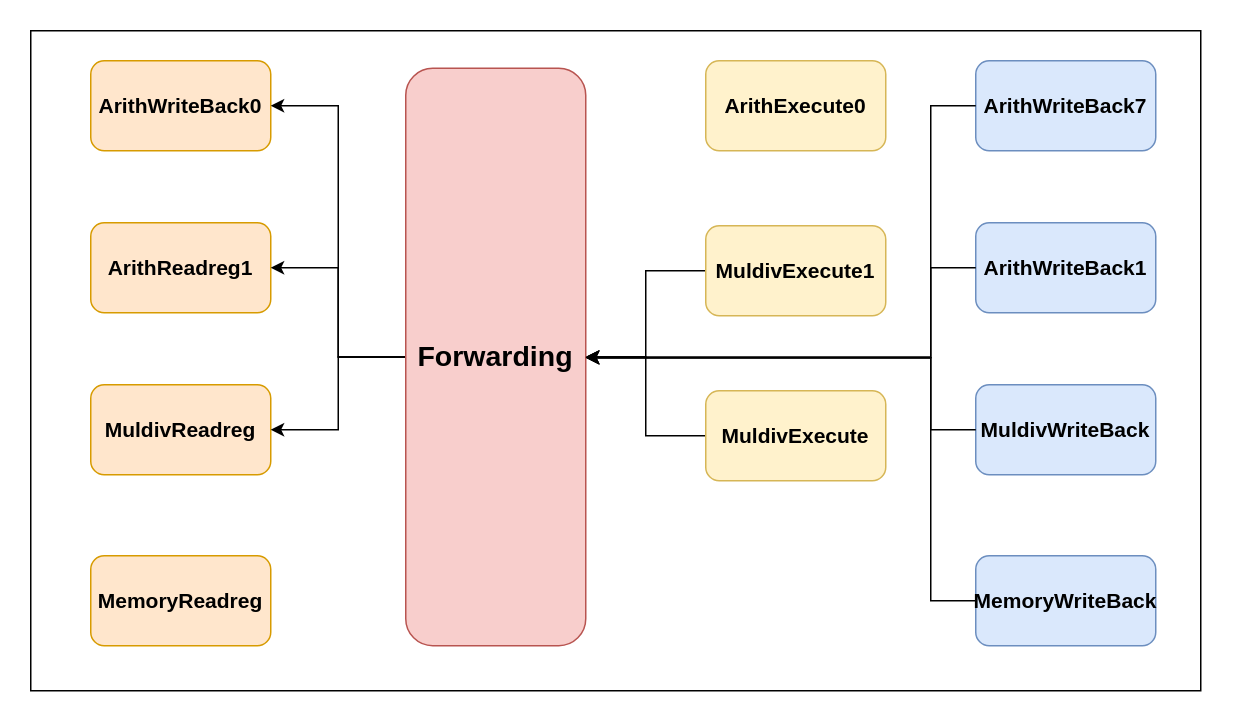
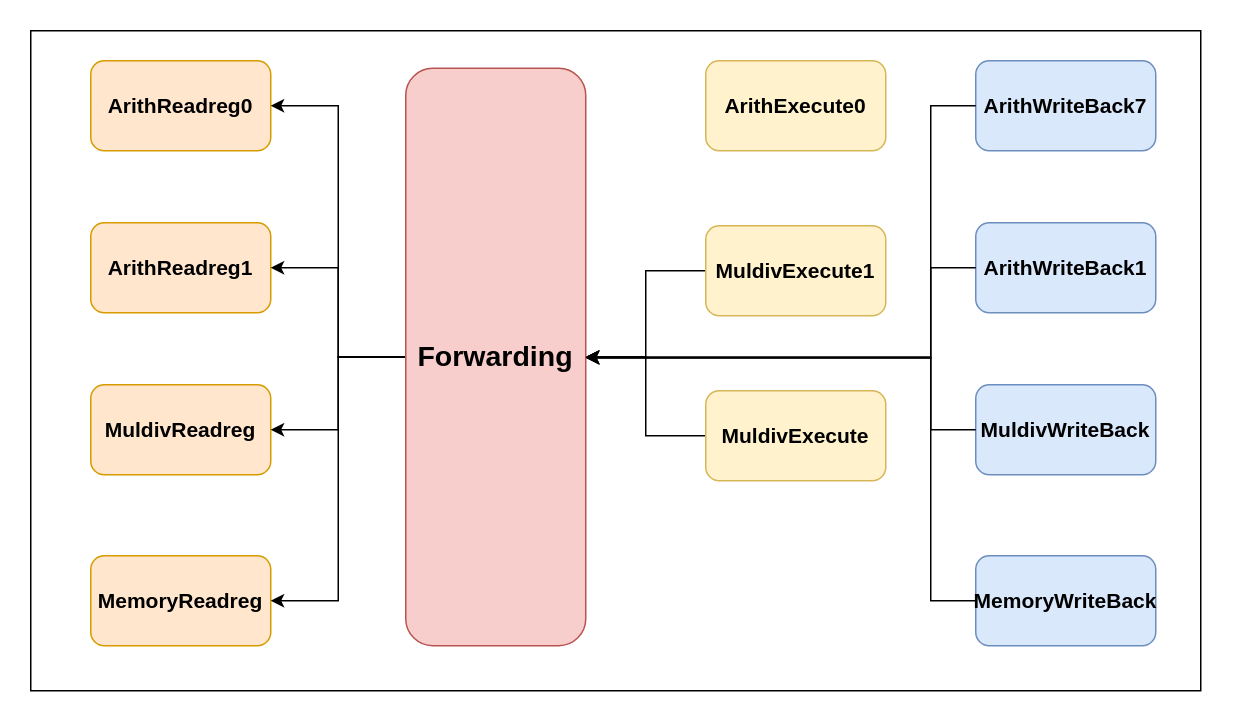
  <mxCell id="0" />
  <mxCell id="1" parent="0" />
  <mxCell id="2" value="" style="rounded=0;whiteSpace=wrap;html=1;" vertex="1" parent="1"><mxGeometry x="20" y="20" width="780" height="440" as="geometry" /></mxCell>
  <mxCell id="3" value="" style="group;fontSize=14;fontStyle=1" vertex="1" connectable="0" parent="1"><mxGeometry x="60" y="40" width="120" height="390" as="geometry" /></mxCell>
- <mxCell id="4" value="ArithWriteBack0" style="rounded=1;whiteSpace=wrap;html=1;fillColor=#ffe6cc;strokeColor=#d79b00;fontSize=14;fontStyle=1" vertex="1" parent="3"><mxGeometry width="120" height="60" as="geometry" /></mxCell>
+ <mxCell id="4" value="ArithReadreg0" style="rounded=1;whiteSpace=wrap;html=1;fillColor=#ffe6cc;strokeColor=#d79b00;fontSize=14;fontStyle=1" vertex="1" parent="3"><mxGeometry width="120" height="60" as="geometry" /></mxCell>
  <mxCell id="5" value="ArithReadreg1" style="rounded=1;whiteSpace=wrap;html=1;fillColor=#ffe6cc;strokeColor=#d79b00;fontSize=14;fontStyle=1" vertex="1" parent="3"><mxGeometry y="108" width="120" height="60" as="geometry" /></mxCell>
  <mxCell id="6" value="MuldivReadreg" style="rounded=1;whiteSpace=wrap;html=1;fillColor=#ffe6cc;strokeColor=#d79b00;fontSize=14;fontStyle=1" vertex="1" parent="3"><mxGeometry y="216" width="120" height="60" as="geometry" /></mxCell>
  <mxCell id="7" value="MemoryReadreg" style="rounded=1;whiteSpace=wrap;html=1;fillColor=#ffe6cc;strokeColor=#d79b00;fontSize=14;fontStyle=1" vertex="1" parent="3"><mxGeometry y="330" width="120" height="60" as="geometry" /></mxCell>
  <mxCell id="8" value="" style="group;fontSize=14;fontStyle=1" vertex="1" connectable="0" parent="1"><mxGeometry x="650" y="40" width="120" height="390" as="geometry" /></mxCell>
  <mxCell id="9" value="ArithWriteBack7" style="rounded=1;whiteSpace=wrap;html=1;fillColor=#dae8fc;strokeColor=#6c8ebf;fontSize=14;fontStyle=1" vertex="1" parent="8"><mxGeometry width="120" height="60" as="geometry" /></mxCell>
  <mxCell id="10" value="ArithWriteBack1" style="rounded=1;whiteSpace=wrap;html=1;fillColor=#dae8fc;strokeColor=#6c8ebf;fontSize=14;fontStyle=1" vertex="1" parent="8"><mxGeometry y="108" width="120" height="60" as="geometry" /></mxCell>
  <mxCell id="11" value="MuldivWriteBack" style="rounded=1;whiteSpace=wrap;html=1;fillColor=#dae8fc;strokeColor=#6c8ebf;fontSize=14;fontStyle=1" vertex="1" parent="8"><mxGeometry y="216" width="120" height="60" as="geometry" /></mxCell>
  <mxCell id="12" value="MemoryWriteBack" style="rounded=1;whiteSpace=wrap;html=1;fillColor=#dae8fc;strokeColor=#6c8ebf;fontSize=14;fontStyle=1" vertex="1" parent="8"><mxGeometry y="330" width="120" height="60" as="geometry" /></mxCell>
  <mxCell id="13" value="ArithExecute0" style="rounded=1;whiteSpace=wrap;html=1;fillColor=#fff2cc;strokeColor=#d6b656;fontSize=14;fontStyle=1" vertex="1" parent="1"><mxGeometry x="470" y="40" width="120" height="60" as="geometry" /></mxCell>
  <mxCell id="14" value="" style="edgeStyle=orthogonalEdgeStyle;rounded=0;orthogonalLoop=1;jettySize=auto;html=1;fontSize=14;fontStyle=1" edge="1" parent="1" source="15" target="22"><mxGeometry relative="1" as="geometry" /></mxCell>
  <mxCell id="15" value="MuldivExecute1" style="rounded=1;whiteSpace=wrap;html=1;fillColor=#fff2cc;strokeColor=#d6b656;fontSize=14;fontStyle=1" vertex="1" parent="1"><mxGeometry x="470" y="150" width="120" height="60" as="geometry" /></mxCell>
  <mxCell id="16" value="" style="edgeStyle=orthogonalEdgeStyle;rounded=0;orthogonalLoop=1;jettySize=auto;html=1;fontSize=14;fontStyle=1" edge="1" parent="1" source="17" target="22"><mxGeometry relative="1" as="geometry" /></mxCell>
  <mxCell id="17" value="MuldivExecute" style="rounded=1;whiteSpace=wrap;html=1;fillColor=#fff2cc;strokeColor=#d6b656;fontSize=14;fontStyle=1" vertex="1" parent="1"><mxGeometry x="470" y="260" width="120" height="60" as="geometry" /></mxCell>
  <mxCell id="18" style="edgeStyle=orthogonalEdgeStyle;rounded=0;orthogonalLoop=1;jettySize=auto;html=1;fontSize=14;fontStyle=1" edge="1" parent="1" source="22" target="4"><mxGeometry relative="1" as="geometry" /></mxCell>
  <mxCell id="19" style="edgeStyle=orthogonalEdgeStyle;rounded=0;orthogonalLoop=1;jettySize=auto;html=1;fontSize=14;fontStyle=1" edge="1" parent="1" source="22" target="5"><mxGeometry relative="1" as="geometry" /></mxCell>
  <mxCell id="20" style="edgeStyle=orthogonalEdgeStyle;rounded=0;orthogonalLoop=1;jettySize=auto;html=1;fontSize=14;fontStyle=1" edge="1" parent="1" source="22" target="6"><mxGeometry relative="1" as="geometry" /></mxCell>
+ <mxCell id="21" style="edgeStyle=orthogonalEdgeStyle;rounded=0;orthogonalLoop=1;jettySize=auto;html=1;entryX=1;entryY=0.5;entryDx=0;entryDy=0;fontSize=14;fontStyle=1" edge="1" parent="1" source="22" target="7"><mxGeometry relative="1" as="geometry" /></mxCell>
  <mxCell id="22" value="Forwarding" style="rounded=1;whiteSpace=wrap;html=1;fillColor=#f8cecc;strokeColor=#b85450;fontSize=19;fontStyle=1" vertex="1" parent="1"><mxGeometry x="270" y="45" width="120" height="385" as="geometry" /></mxCell>
  <mxCell id="23" style="edgeStyle=orthogonalEdgeStyle;rounded=0;orthogonalLoop=1;jettySize=auto;html=1;entryX=1;entryY=0.5;entryDx=0;entryDy=0;fontSize=14;fontStyle=1" edge="1" parent="1" source="10" target="22"><mxGeometry relative="1" as="geometry"><Array as="points"><mxPoint x="620" y="178" /><mxPoint x="620" y="238" /></Array></mxGeometry></mxCell>
  <mxCell id="24" style="edgeStyle=orthogonalEdgeStyle;rounded=0;orthogonalLoop=1;jettySize=auto;html=1;fontSize=14;fontStyle=1" edge="1" parent="1" source="9" target="22"><mxGeometry relative="1" as="geometry"><Array as="points"><mxPoint x="620" y="70" /><mxPoint x="620" y="238" /></Array></mxGeometry></mxCell>
  <mxCell id="25" style="edgeStyle=orthogonalEdgeStyle;rounded=0;orthogonalLoop=1;jettySize=auto;html=1;fontSize=14;fontStyle=1" edge="1" parent="1" source="11" target="22"><mxGeometry relative="1" as="geometry"><Array as="points"><mxPoint x="620" y="286" /><mxPoint x="620" y="238" /></Array></mxGeometry></mxCell>
  <mxCell id="26" style="edgeStyle=orthogonalEdgeStyle;rounded=0;orthogonalLoop=1;jettySize=auto;html=1;fontSize=14;fontStyle=1" edge="1" parent="1" source="12" target="22"><mxGeometry relative="1" as="geometry"><Array as="points"><mxPoint x="620" y="400" /><mxPoint x="620" y="238" /></Array></mxGeometry></mxCell>
